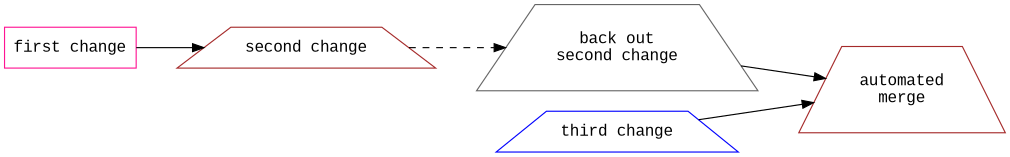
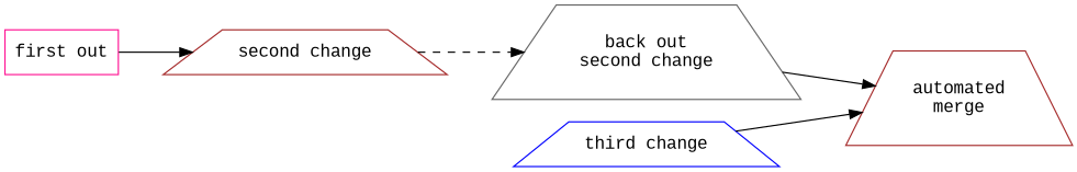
  digraph {
    fontname="Liberation Mono"
    rankdir=LR
    node [color=brown fontname="Liberation Mono" shape=trapezium]
    edge [fontname="Liberation Mono" style=solid]
-   "first change" [color=deeppink shape=box]
+   "first change" [color=deeppink shape=box label="first out"]
    "second change"
    n3 [color=gray40 label="back out\nsecond change"]
    "third change" [color=blue]
    n5 [label="automated\nmerge"]
    "first change" -> "second change"
    "second change" -> n3 [style=dashed]
    n3 -> n5
    "third change" -> n5
  }
